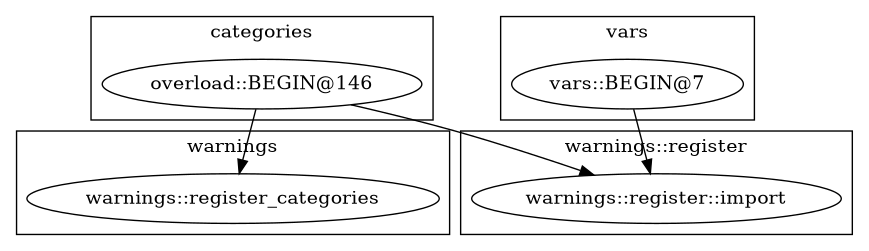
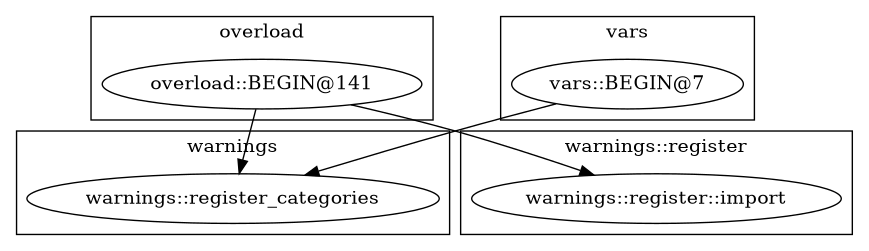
  digraph {
    "warnings::register_categories"
-   "overload::BEGIN@146"
+   "overload::BEGIN@146" [label="overload::BEGIN@141"]
    "vars::BEGIN@7"
    "warnings::register::import"
    subgraph cluster_1 {
      label=warnings
      "warnings::register_categories"
    }
    subgraph cluster_2 {
-     label=categories
+     label=overload
      "overload::BEGIN@146"
    }
    subgraph cluster_3 {
      label=vars
      "vars::BEGIN@7"
    }
    subgraph cluster_4 {
      label="warnings::register"
      "warnings::register::import"
    }
    "overload::BEGIN@146" -> "warnings::register_categories"
    "overload::BEGIN@146" -> "warnings::register::import"
-   "vars::BEGIN@7" -> "warnings::register::import"
+   "vars::BEGIN@7" -> "warnings::register_categories"
  }
